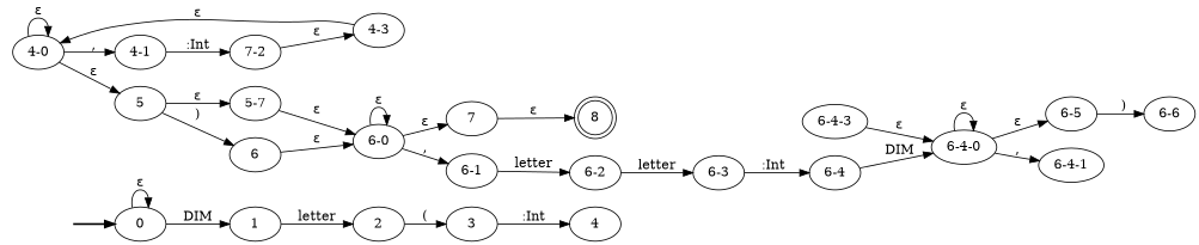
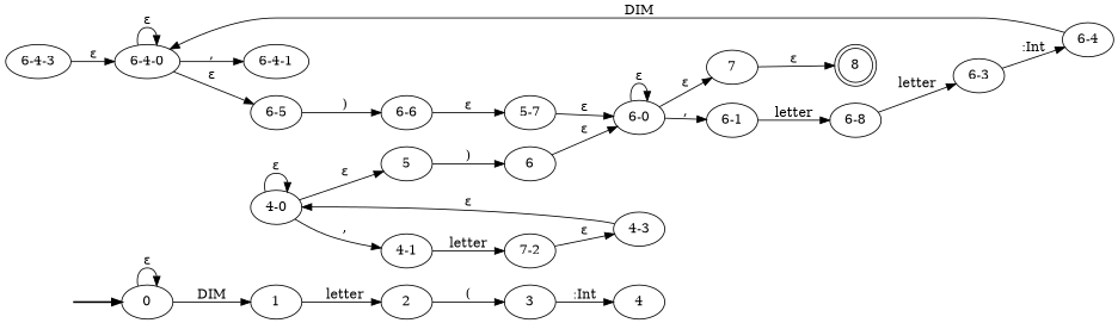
  digraph {
    rankdir=LR
    fake0 [style=invisible]
    0 [root=true]
    1
    "6-4-3"
    "6-4-0"
-   "6-2"
+   "6-2" [label="6-8"]
    "6-3"
    "6-4"
    2
    3
    4
    5
    6
    "6-0"
    n15 [label="7-2"]
    "4-3"
    "4-0"
    8 [shape=doublecircle]
    "6-5"
    "6-6"
    n21 [label="5-7"]
    "6-4-1"
    7
    "6-1"
    "4-1"
    fake0 -> 0 [style=bold]
    0 -> 0 [label="ε"]
    0 -> 1 [label=DIM]
    1 -> 2 [label=letter]
    "6-4-3" -> "6-4-0" [label="ε"]
    "6-4-0" -> "6-4-0" [label="ε"]
    "6-4-0" -> "6-5" [label="ε"]
    "6-4-0" -> "6-4-1" [label=","]
    "6-2" -> "6-3" [label=letter]
    "6-3" -> "6-4" [label=":Int"]
    "6-4" -> "6-4-0" [label=DIM]
    2 -> 3 [label="("]
    3 -> 4 [label=":Int"]
    5 -> 6 [label=")"]
    6 -> "6-0" [label="ε"]
    "6-0" -> "6-0" [label="ε"]
    "6-0" -> 7 [label="ε"]
    "6-0" -> "6-1" [label=","]
    n15 -> "4-3" [label="ε"]
    "4-3" -> "4-0" [label="ε"]
    "4-0" -> 5 [label="ε"]
    "4-0" -> "4-0" [label="ε"]
    "4-0" -> "4-1" [label=","]
    "6-5" -> "6-6" [label=")"]
-   5 -> n21 [label="ε"]
+   "6-6" -> n21 [label="ε"]
    n21 -> "6-0" [label="ε"]
    7 -> 8 [label="ε"]
    "6-1" -> "6-2" [label=letter]
-   "4-1" -> n15 [label=":Int"]
+   "4-1" -> n15 [label=letter]
  }
